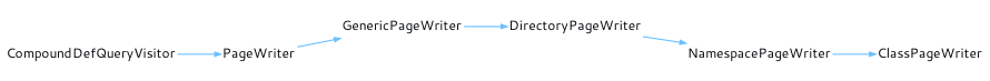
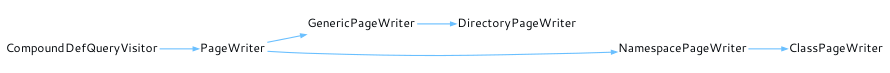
  digraph {
    rankdir=LR
    node [fontcolor="#010509FF" fontname="Segoe UI" fontsize=11 margin=0.01 shape=none]
    edge [arrowsize=0.5 color="#69BFFFFF"]
    n1 [label=CompoundDefQueryVisitor]
    n2 [label=PageWriter]
    n3 [label=GenericPageWriter]
    n4 [label=NamespacePageWriter]
    n5 [label=DirectoryPageWriter]
    n6 [label=ClassPageWriter]
    n1 -> n2
    n2 -> n3
-   n5 -> n4
+   n2 -> n4
    n3 -> n5
    n4 -> n6
  }
